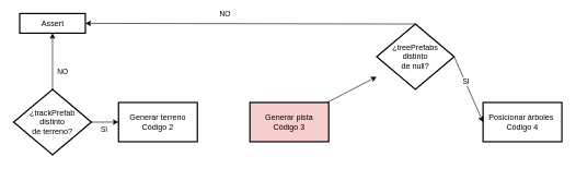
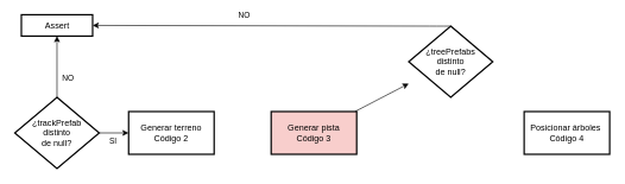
  <mxCell id="0" />
  <mxCell id="1" parent="0" />
  <mxCell id="2" value="" style="edgeStyle=none;html=1;" parent="1" source="6" target="7" edge="1"><mxGeometry relative="1" as="geometry" /></mxCell>
  <mxCell id="3" value="SI" style="edgeLabel;html=1;align=center;verticalAlign=middle;resizable=0;points=[];" parent="2" vertex="1" connectable="0"><mxGeometry x="-0.591" relative="1" as="geometry"><mxPoint x="11" y="10" as="offset" /></mxGeometry></mxCell>
  <mxCell id="4" value="" style="edgeStyle=none;html=1;" parent="1" source="6" target="8" edge="1"><mxGeometry relative="1" as="geometry" /></mxCell>
  <mxCell id="5" value="NO" style="edgeLabel;html=1;align=center;verticalAlign=middle;resizable=0;points=[];" parent="4" vertex="1" connectable="0"><mxGeometry x="-0.396" y="1" relative="1" as="geometry"><mxPoint x="16" y="-2" as="offset" /></mxGeometry></mxCell>
- <mxCell id="6" value="¿trackPrefab &lt;br&gt;distinto &lt;br&gt;de terreno?" style="strokeWidth=2;html=1;shape=mxgraph.flowchart.decision;whiteSpace=wrap;" parent="1" vertex="1"><mxGeometry x="20.25" y="136" width="118.5" height="100" as="geometry" /></mxCell>
+ <mxCell id="6" value="¿trackPrefab &lt;br&gt;distinto &lt;br&gt;de null?" style="strokeWidth=2;html=1;shape=mxgraph.flowchart.decision;whiteSpace=wrap;" parent="1" vertex="1"><mxGeometry x="20.25" y="136" width="118.5" height="100" as="geometry" /></mxCell>
  <mxCell id="7" value="Generar terreno&lt;br&gt;Código 2" style="whiteSpace=wrap;html=1;strokeWidth=2;" parent="1" vertex="1"><mxGeometry x="180" y="156" width="120" height="60" as="geometry" /></mxCell>
  <mxCell id="8" value="Assert" style="whiteSpace=wrap;html=1;strokeWidth=2;" parent="1" vertex="1"><mxGeometry x="29.5" y="20" width="100" height="30" as="geometry" /></mxCell>
  <mxCell id="9" style="edgeStyle=none;html=1;" parent="1" source="10" target="16" edge="1"><mxGeometry relative="1" as="geometry" /></mxCell>
  <mxCell id="10" value="Generar pista&lt;br&gt;Código 3" style="whiteSpace=wrap;html=1;strokeWidth=2;fillColor=#f8cecc;" parent="1" vertex="1"><mxGeometry x="380" y="156" width="120" height="60" as="geometry" /></mxCell>
  <mxCell id="11" value="Posicionar árboles&amp;nbsp;&lt;br&gt;Código 4" style="whiteSpace=wrap;html=1;strokeWidth=2;" parent="1" vertex="1"><mxGeometry x="735" y="156" width="120" height="60" as="geometry" /></mxCell>
- <mxCell id="12" style="edgeStyle=none;html=1;exitX=1;exitY=0.5;exitDx=0;exitDy=0;exitPerimeter=0;entryX=0;entryY=0.5;entryDx=0;entryDy=0;" parent="1" source="16" target="11" edge="1"><mxGeometry relative="1" as="geometry" /></mxCell>
- <mxCell id="13" value="SI" style="edgeLabel;html=1;align=center;verticalAlign=middle;resizable=0;points=[];" parent="12" vertex="1" connectable="0"><mxGeometry x="-0.4" y="-5" relative="1" as="geometry"><mxPoint x="9" y="5" as="offset" /></mxGeometry></mxCell>
  <mxCell id="14" style="edgeStyle=none;html=1;exitX=0.5;exitY=0;exitDx=0;exitDy=0;exitPerimeter=0;entryX=1;entryY=0.5;entryDx=0;entryDy=0;" parent="1" source="16" target="8" edge="1"><mxGeometry relative="1" as="geometry"><Array as="points"><mxPoint x="612" y="36" /></Array></mxGeometry></mxCell>
  <mxCell id="15" value="NO" style="edgeLabel;html=1;align=center;verticalAlign=middle;resizable=0;points=[];" parent="14" vertex="1" connectable="0"><mxGeometry x="0.211" y="1" relative="1" as="geometry"><mxPoint x="14" y="-16" as="offset" /></mxGeometry></mxCell>
  <mxCell id="16" value="¿treePrefabs &lt;br&gt;distinto &lt;br&gt;de null?" style="strokeWidth=2;html=1;shape=mxgraph.flowchart.decision;whiteSpace=wrap;" parent="1" vertex="1"><mxGeometry x="573" y="36" width="118" height="100" as="geometry" /></mxCell>
